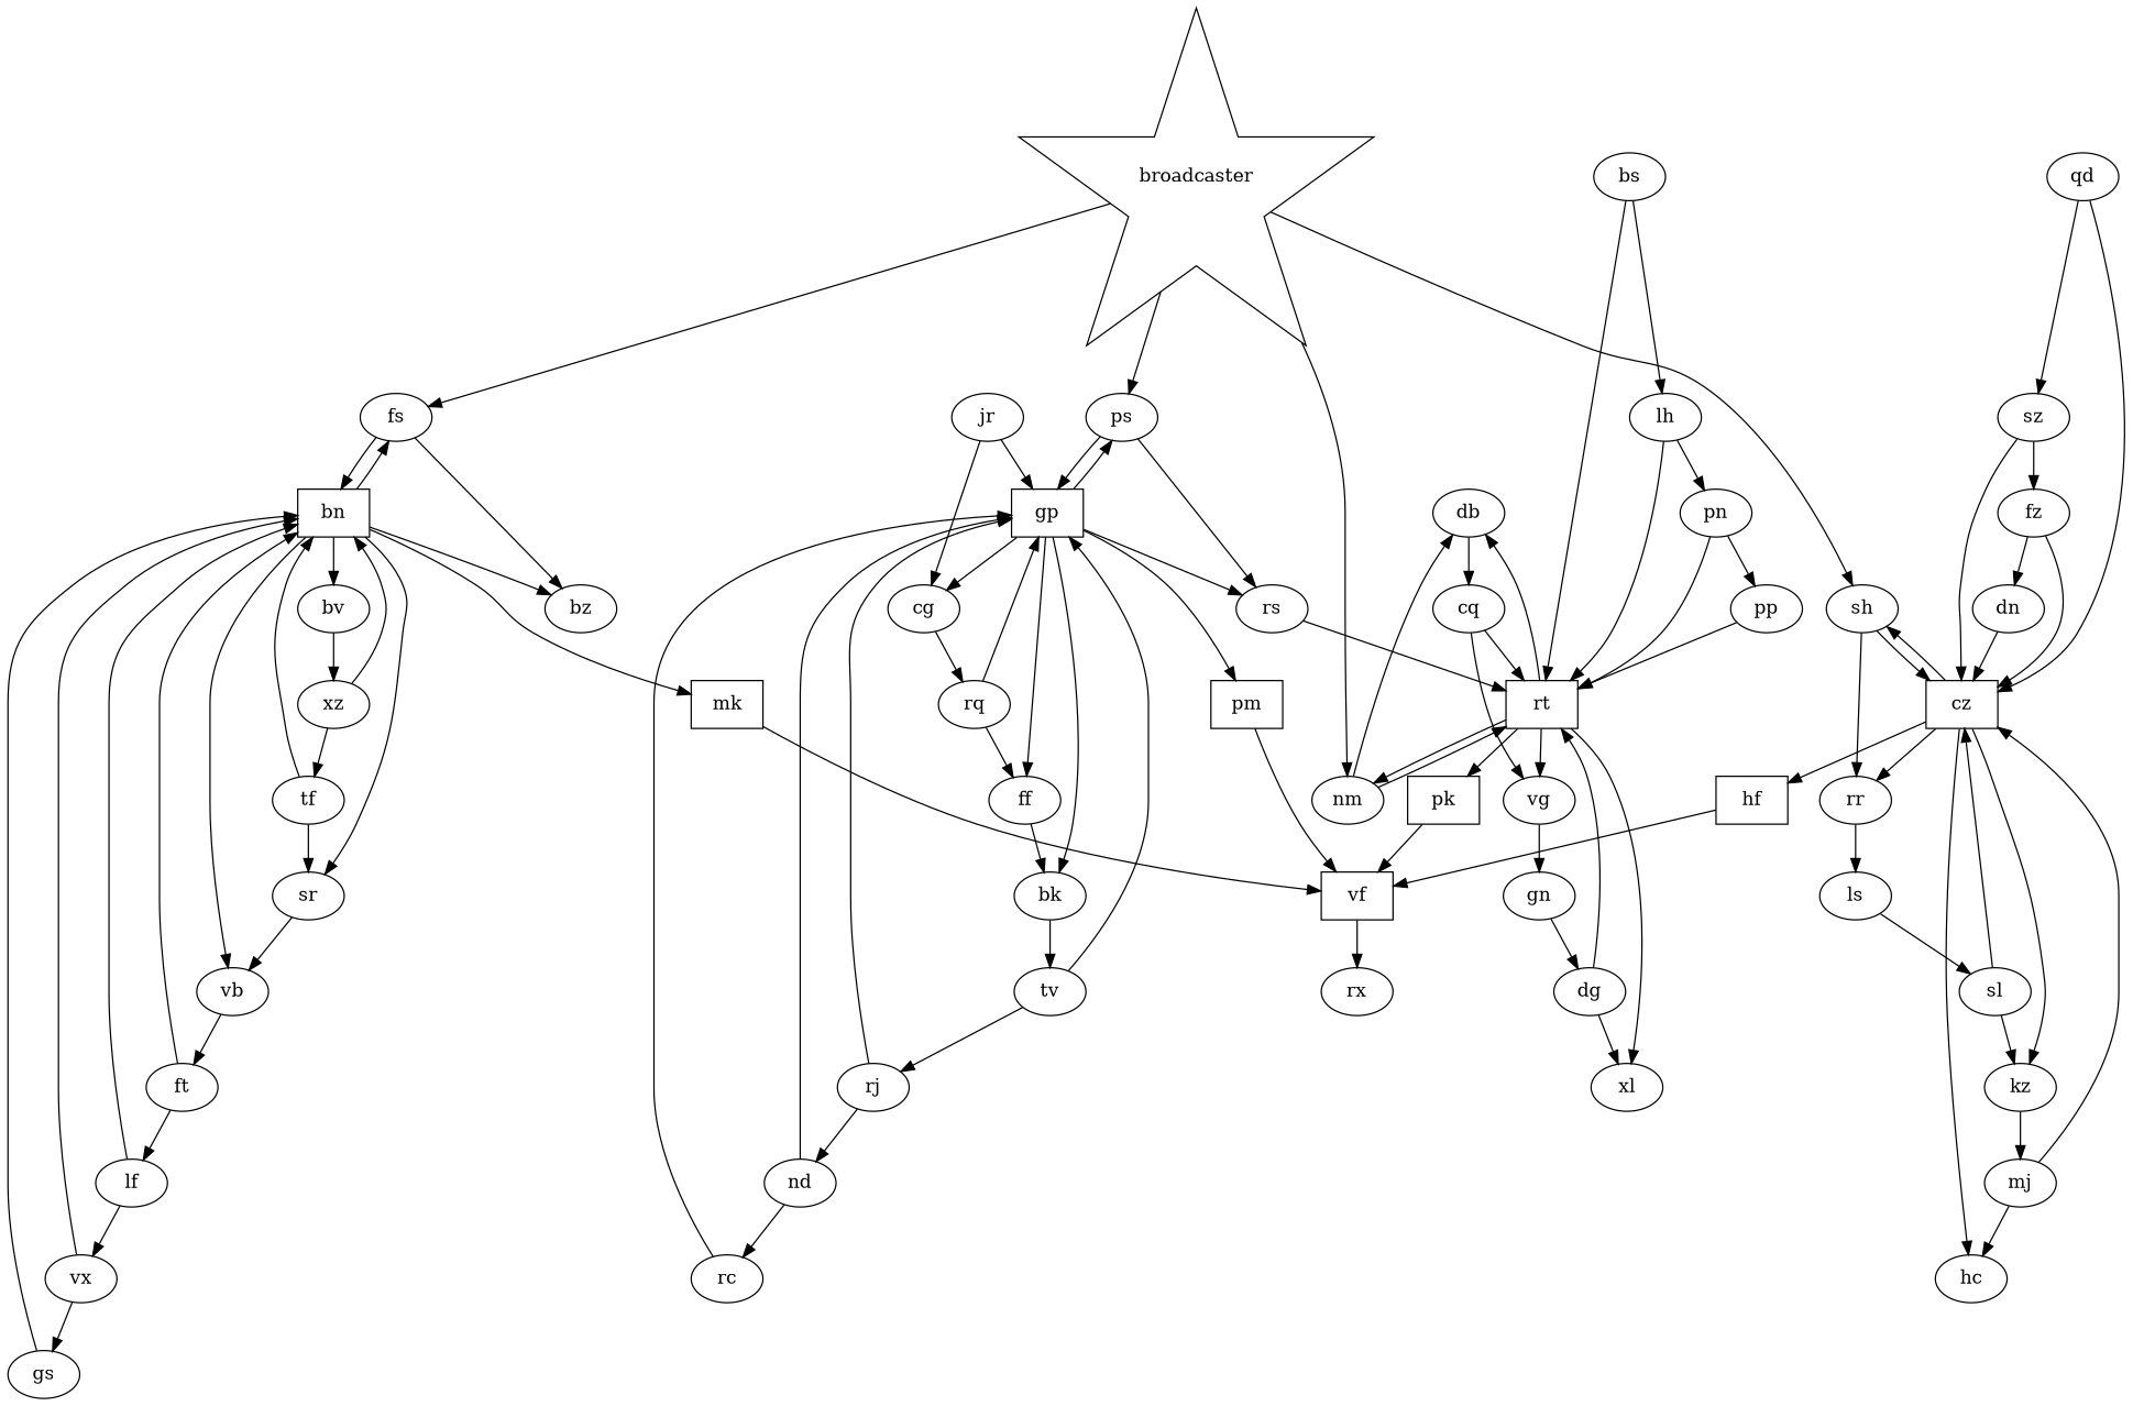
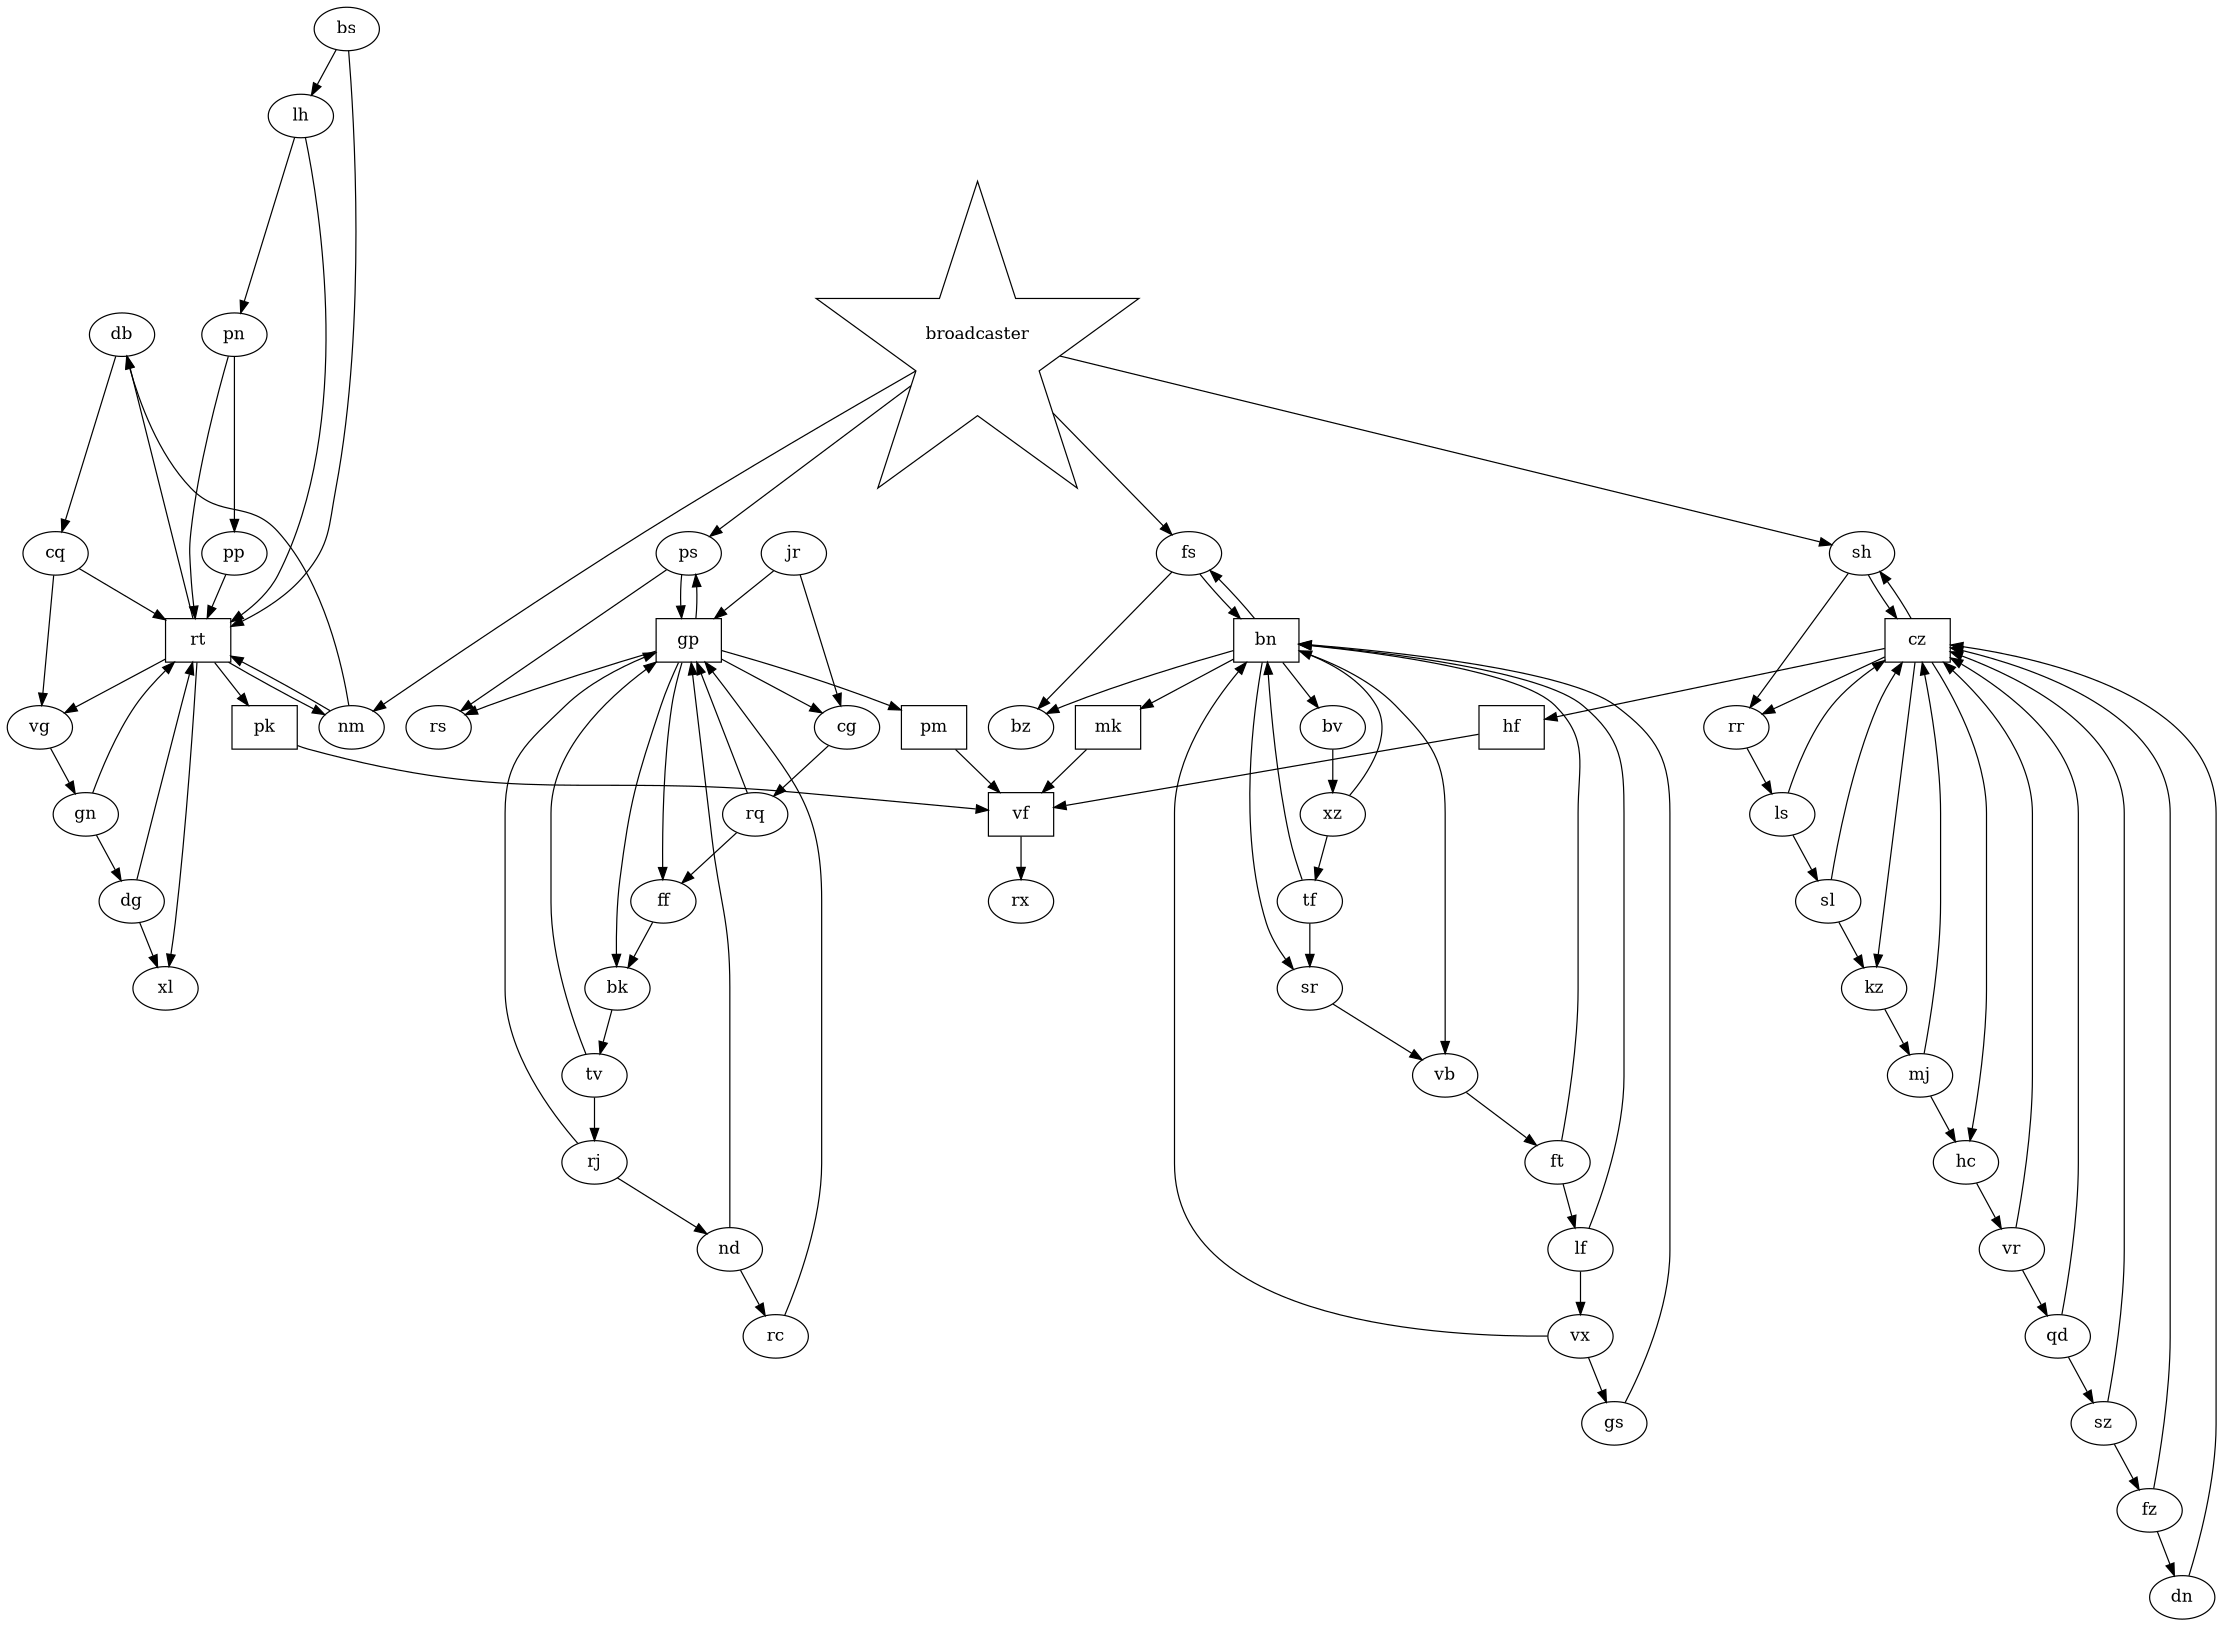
  digraph {
    db
    cq
    rt [shape=box]
    vg
    nm
    xl
    pk [shape=box]
    gn
    gp [shape=box]
    ff
    bk
    ps
    rs
    cg
    pm [shape=box]
    rj
    nd
    rc
    tv
    rq
    vf [shape=box]
    xz
    tf
    bn [shape=box]
    sr
    vb
    mk [shape=box]
    fs
    bv
    bz
    ft
    gs
    jr
    rx
    pn
    pp
    kz
    mj
    hc
    cz [shape=box]
+   vr
    rr
    hf [shape=box]
    sh
    dg
    qd
    sz
    lf
    vx
    ls
    fz
    dn
    lh
    sl
    bs
    broadcaster [shape=star]
    db -> cq
    cq -> rt
    cq -> vg
    rt -> db
    rt -> vg
    rt -> nm
    rt -> xl
    rt -> pk
    vg -> gn
    nm -> db
    nm -> rt
    pk -> vf
-   rs -> rt
+   gn -> rt
    gn -> dg
    gp -> ff
    gp -> bk
    gp -> ps
    gp -> rs
    gp -> cg
    gp -> pm
    ff -> bk
    bk -> tv
    ps -> gp
    ps -> rs
    cg -> rq
    pm -> vf
    rj -> gp
    rj -> nd
    nd -> gp
    nd -> rc
    rc -> gp
    tv -> gp
    tv -> rj
    rq -> gp
    rq -> ff
    vf -> rx
    xz -> tf
    xz -> bn
    tf -> bn
    tf -> sr
    bn -> sr
    bn -> vb
    bn -> mk
    bn -> fs
    bn -> bv
    bn -> bz
    sr -> vb
    vb -> ft
    mk -> vf
    fs -> bn
    fs -> bz
    bv -> xz
    ft -> bn
    ft -> lf
    gs -> bn
    jr -> gp
    jr -> cg
    pn -> rt
    pn -> pp
    pp -> rt
    kz -> mj
    mj -> hc
    mj -> cz
+   hc -> vr
    cz -> kz
    cz -> hc
    cz -> rr
    cz -> hf
    cz -> sh
+   vr -> cz
+   vr -> qd
    rr -> ls
    hf -> vf
    sh -> cz
    sh -> rr
    dg -> rt
    dg -> xl
    qd -> cz
    qd -> sz
    sz -> cz
    sz -> fz
    lf -> bn
    lf -> vx
    vx -> bn
    vx -> gs
+   ls -> cz
    ls -> sl
    fz -> cz
    fz -> dn
    dn -> cz
    lh -> rt
    lh -> pn
    sl -> kz
    sl -> cz
    bs -> rt
    bs -> lh
    broadcaster -> nm
    broadcaster -> ps
    broadcaster -> fs
    broadcaster -> sh
  }
